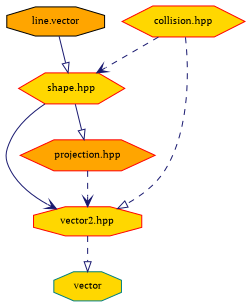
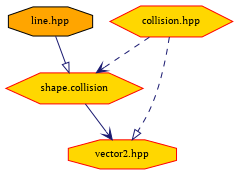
  digraph {
    fontname="PT Serif"
    node [color=red fillcolor=gold fontname="PT Serif" fontsize=10 shape=octagon style=filled]
    edge [arrowhead=onormal color=midnightblue fontname="PT Serif" fontsize=10 labelfontname=Helvetica labelfontsize=10 style=dashed]
-   n1 [color=black fillcolor=orange fontcolor=black height=0.2 label="line.vector" width=0.4]
-   n2 [height=0.2 label="shape.hpp" shape=hexagon width=0.4]
+   n1 [color=black fillcolor=orange fontcolor=black height=0.2 label="line.hpp" width=0.4]
+   n2 [height=0.2 label="shape.collision" shape=hexagon width=0.4]
    n3 [height=0.2 label="vector2.hpp" width=0.4]
-   n4 [fillcolor=orange height=0.2 label="projection.hpp" shape=hexagon width=0.4]
-   n5 [color=teal height=0.2 label=vector width=0.4]
    n6 [height=0.2 label="collision.hpp" shape=hexagon width=0.4]
    n1 -> n2 [style=solid]
    n2 -> n3 [arrowhead=vee style=solid]
-   n2 -> n4 [style=solid]
-   n3 -> n5
-   n4 -> n3 [arrowhead=vee]
    n6 -> n2 [arrowhead=vee]
    n6 -> n3
  }
